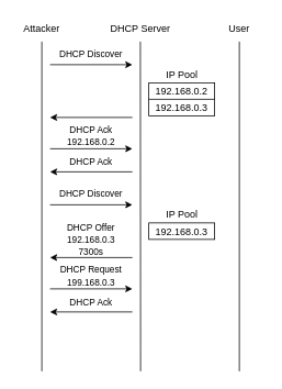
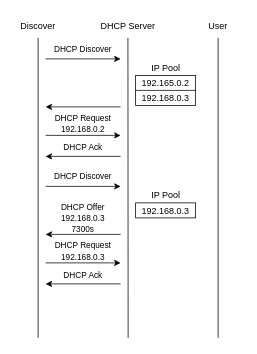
  <mxCell id="0" />
  <mxCell id="1" parent="0" />
- <mxCell id="2" value="Attacker" style="text;html=1;strokeColor=none;fillColor=none;align=center;verticalAlign=middle;whiteSpace=wrap;rounded=0;" vertex="1" parent="1"><mxGeometry x="20" y="20" width="60" height="30" as="geometry" /></mxCell>
+ <mxCell id="2" value="Discover" style="text;html=1;strokeColor=none;fillColor=none;align=center;verticalAlign=middle;whiteSpace=wrap;rounded=0;" vertex="1" parent="1"><mxGeometry x="20" y="20" width="60" height="30" as="geometry" /></mxCell>
  <mxCell id="3" value="DHCP Server" style="text;html=1;strokeColor=none;fillColor=none;align=center;verticalAlign=middle;whiteSpace=wrap;rounded=0;" vertex="1" parent="1"><mxGeometry x="130" y="20" width="80" height="30" as="geometry" /></mxCell>
  <mxCell id="4" value="" style="endArrow=none;html=1;rounded=0;" edge="1" parent="1"><mxGeometry width="50" height="50" relative="1" as="geometry"><mxPoint x="50" y="50" as="sourcePoint" /><mxPoint x="50" y="450" as="targetPoint" /></mxGeometry></mxCell>
  <mxCell id="5" value="" style="endArrow=none;html=1;rounded=0;" edge="1" parent="1"><mxGeometry width="50" height="50" relative="1" as="geometry"><mxPoint x="169.73" y="50" as="sourcePoint" /><mxPoint x="170" y="450" as="targetPoint" /></mxGeometry></mxCell>
  <mxCell id="6" value="" style="rounded=0;whiteSpace=wrap;html=1;" vertex="1" parent="1"><mxGeometry x="180" y="100" width="80" height="40" as="geometry" /></mxCell>
  <mxCell id="7" value="IP Pool" style="text;html=1;align=center;verticalAlign=middle;resizable=0;points=[];autosize=1;strokeColor=none;fillColor=none;" vertex="1" parent="1"><mxGeometry x="195" y="80" width="50" height="20" as="geometry" /></mxCell>
  <mxCell id="8" value="" style="endArrow=none;html=1;rounded=0;" edge="1" parent="1"><mxGeometry width="50" height="50" relative="1" as="geometry"><mxPoint x="180" y="120" as="sourcePoint" /><mxPoint x="260" y="120" as="targetPoint" /></mxGeometry></mxCell>
- <mxCell id="9" value="192.168.0.2" style="text;html=1;strokeColor=none;fillColor=none;align=center;verticalAlign=middle;whiteSpace=wrap;rounded=0;" vertex="1" parent="1"><mxGeometry x="190" y="96" width="60" height="30" as="geometry" /></mxCell>
+ <mxCell id="9" value="192.165.0.2" style="text;html=1;strokeColor=none;fillColor=none;align=center;verticalAlign=middle;whiteSpace=wrap;rounded=0;" vertex="1" parent="1"><mxGeometry x="190" y="96" width="60" height="30" as="geometry" /></mxCell>
  <mxCell id="10" value="192.168.0.3" style="text;html=1;strokeColor=none;fillColor=none;align=center;verticalAlign=middle;whiteSpace=wrap;rounded=0;" vertex="1" parent="1"><mxGeometry x="190" y="116" width="60" height="30" as="geometry" /></mxCell>
  <mxCell id="11" value="" style="endArrow=classic;html=1;rounded=0;" edge="1" parent="1"><mxGeometry width="50" height="50" relative="1" as="geometry"><mxPoint x="60" y="78" as="sourcePoint" /><mxPoint x="160" y="78" as="targetPoint" /></mxGeometry></mxCell>
  <mxCell id="12" value="&lt;font style=&quot;font-size: 11px;&quot;&gt;DHCP Discover&lt;/font&gt;" style="text;html=1;strokeColor=none;fillColor=none;align=center;verticalAlign=middle;whiteSpace=wrap;rounded=0;" vertex="1" parent="1"><mxGeometry x="65" y="50" width="90" height="30" as="geometry" /></mxCell>
  <mxCell id="13" value="" style="endArrow=classic;html=1;rounded=0;" edge="1" parent="1"><mxGeometry width="50" height="50" relative="1" as="geometry"><mxPoint x="160" y="142" as="sourcePoint" /><mxPoint x="60" y="142" as="targetPoint" /></mxGeometry></mxCell>
  <mxCell id="14" value="" style="endArrow=classic;html=1;rounded=0;" edge="1" parent="1"><mxGeometry width="50" height="50" relative="1" as="geometry"><mxPoint x="60" y="180" as="sourcePoint" /><mxPoint x="160" y="180" as="targetPoint" /></mxGeometry></mxCell>
- <mxCell id="15" value="&lt;font style=&quot;font-size: 11px;&quot;&gt;DHCP Ack&lt;br&gt;192.168.0.2&lt;br&gt;&lt;/font&gt;" style="text;html=1;strokeColor=none;fillColor=none;align=center;verticalAlign=middle;whiteSpace=wrap;rounded=0;" vertex="1" parent="1"><mxGeometry x="65" y="149" width="90" height="30" as="geometry" /></mxCell>
+ <mxCell id="15" value="&lt;font style=&quot;font-size: 11px;&quot;&gt;DHCP Request&lt;br&gt;192.168.0.2&lt;br&gt;&lt;/font&gt;" style="text;html=1;strokeColor=none;fillColor=none;align=center;verticalAlign=middle;whiteSpace=wrap;rounded=0;" vertex="1" parent="1"><mxGeometry x="65" y="149" width="90" height="30" as="geometry" /></mxCell>
  <mxCell id="16" value="" style="endArrow=classic;html=1;rounded=0;" edge="1" parent="1"><mxGeometry width="50" height="50" relative="1" as="geometry"><mxPoint x="160" y="208" as="sourcePoint" /><mxPoint x="60" y="208" as="targetPoint" /></mxGeometry></mxCell>
  <mxCell id="17" value="&lt;font style=&quot;font-size: 11px;&quot;&gt;DHCP Ack&lt;br&gt;&lt;/font&gt;" style="text;html=1;strokeColor=none;fillColor=none;align=center;verticalAlign=middle;whiteSpace=wrap;rounded=0;" vertex="1" parent="1"><mxGeometry x="65" y="187" width="90" height="18" as="geometry" /></mxCell>
  <mxCell id="18" value="" style="rounded=0;whiteSpace=wrap;html=1;" vertex="1" parent="1"><mxGeometry x="180" y="270" width="80" height="20" as="geometry" /></mxCell>
  <mxCell id="19" value="IP Pool" style="text;html=1;align=center;verticalAlign=middle;resizable=0;points=[];autosize=1;strokeColor=none;fillColor=none;" vertex="1" parent="1"><mxGeometry x="195" y="250" width="50" height="20" as="geometry" /></mxCell>
  <mxCell id="20" value="192.168.0.3" style="text;html=1;strokeColor=none;fillColor=none;align=center;verticalAlign=middle;whiteSpace=wrap;rounded=0;" vertex="1" parent="1"><mxGeometry x="190" y="266" width="60" height="30" as="geometry" /></mxCell>
  <mxCell id="21" value="" style="endArrow=classic;html=1;rounded=0;" edge="1" parent="1"><mxGeometry width="50" height="50" relative="1" as="geometry"><mxPoint x="60" y="248" as="sourcePoint" /><mxPoint x="160" y="248" as="targetPoint" /></mxGeometry></mxCell>
  <mxCell id="22" value="" style="endArrow=classic;html=1;rounded=0;" edge="1" parent="1"><mxGeometry width="50" height="50" relative="1" as="geometry"><mxPoint x="160" y="312" as="sourcePoint" /><mxPoint x="60" y="312" as="targetPoint" /></mxGeometry></mxCell>
  <mxCell id="23" value="&lt;font style=&quot;font-size: 11px;&quot;&gt;DHCP Offer&lt;br&gt;192.168.0.3&lt;br&gt;7300s&lt;br&gt;&lt;/font&gt;" style="text;html=1;strokeColor=none;fillColor=none;align=center;verticalAlign=middle;whiteSpace=wrap;rounded=0;" vertex="1" parent="1"><mxGeometry x="65" y="281" width="90" height="18" as="geometry" /></mxCell>
  <mxCell id="24" value="" style="endArrow=classic;html=1;rounded=0;" edge="1" parent="1"><mxGeometry width="50" height="50" relative="1" as="geometry"><mxPoint x="60" y="350" as="sourcePoint" /><mxPoint x="160" y="350" as="targetPoint" /></mxGeometry></mxCell>
- <mxCell id="25" value="&lt;font style=&quot;font-size: 11px;&quot;&gt;DHCP Request&lt;br&gt;199.168.0.3&lt;br&gt;&lt;/font&gt;" style="text;html=1;strokeColor=none;fillColor=none;align=center;verticalAlign=middle;whiteSpace=wrap;rounded=0;" vertex="1" parent="1"><mxGeometry x="65" y="319" width="90" height="30" as="geometry" /></mxCell>
+ <mxCell id="25" value="&lt;font style=&quot;font-size: 11px;&quot;&gt;DHCP Request&lt;br&gt;192.168.0.3&lt;br&gt;&lt;/font&gt;" style="text;html=1;strokeColor=none;fillColor=none;align=center;verticalAlign=middle;whiteSpace=wrap;rounded=0;" vertex="1" parent="1"><mxGeometry x="65" y="319" width="90" height="30" as="geometry" /></mxCell>
  <mxCell id="26" value="" style="endArrow=classic;html=1;rounded=0;" edge="1" parent="1"><mxGeometry width="50" height="50" relative="1" as="geometry"><mxPoint x="160" y="378" as="sourcePoint" /><mxPoint x="60" y="378" as="targetPoint" /></mxGeometry></mxCell>
  <mxCell id="27" value="&lt;font style=&quot;font-size: 11px;&quot;&gt;DHCP Ack&lt;br&gt;&lt;/font&gt;" style="text;html=1;strokeColor=none;fillColor=none;align=center;verticalAlign=middle;whiteSpace=wrap;rounded=0;" vertex="1" parent="1"><mxGeometry x="65" y="357" width="90" height="18" as="geometry" /></mxCell>
  <mxCell id="28" value="&lt;font style=&quot;font-size: 11px;&quot;&gt;DHCP Discover&lt;/font&gt;" style="text;html=1;strokeColor=none;fillColor=none;align=center;verticalAlign=middle;whiteSpace=wrap;rounded=0;" vertex="1" parent="1"><mxGeometry x="65" y="220" width="90" height="30" as="geometry" /></mxCell>
  <mxCell id="29" value="" style="endArrow=none;html=1;rounded=0;" edge="1" parent="1"><mxGeometry width="50" height="50" relative="1" as="geometry"><mxPoint x="290" y="50" as="sourcePoint" /><mxPoint x="290" y="450" as="targetPoint" /></mxGeometry></mxCell>
  <mxCell id="30" value="User" style="text;html=1;strokeColor=none;fillColor=none;align=center;verticalAlign=middle;whiteSpace=wrap;rounded=0;" vertex="1" parent="1"><mxGeometry x="260" y="20" width="60" height="30" as="geometry" /></mxCell>
